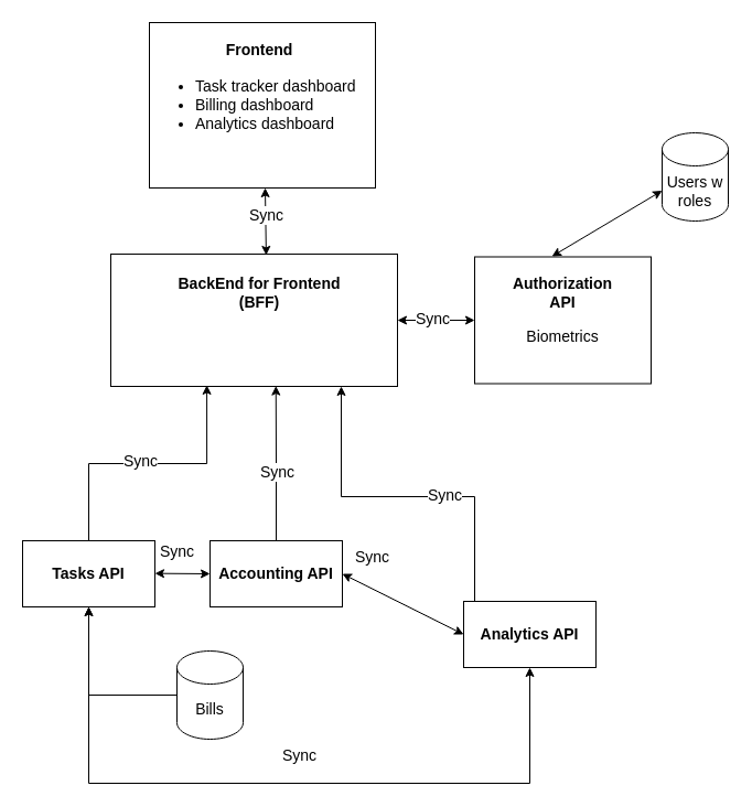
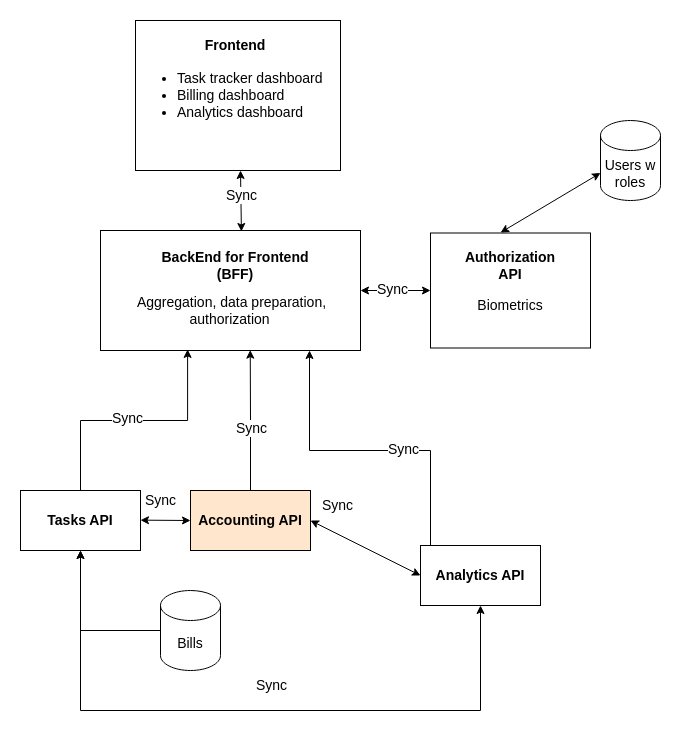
  <mxCell id="0" />
  <mxCell id="1" parent="0" />
  <mxCell id="2" value="" style="rounded=0;whiteSpace=wrap;html=1;" vertex="1" parent="1"><mxGeometry x="430" y="232.5" width="160" height="115" as="geometry" /></mxCell>
  <mxCell id="3" value="&lt;b&gt;&lt;font style=&quot;font-size: 14px&quot;&gt;Authorization API&lt;/font&gt;&lt;/b&gt;" style="text;html=1;strokeColor=none;fillColor=none;align=center;verticalAlign=middle;whiteSpace=wrap;rounded=0;" vertex="1" parent="1"><mxGeometry x="455" y="250" width="110" height="30" as="geometry" /></mxCell>
  <mxCell id="4" value="" style="rounded=0;whiteSpace=wrap;html=1;fontSize=14;" vertex="1" parent="1"><mxGeometry x="100" y="230" width="260" height="120" as="geometry" /></mxCell>
  <mxCell id="5" value="" style="endArrow=classic;startArrow=classic;html=1;rounded=0;fontSize=14;entryX=0;entryY=0.5;entryDx=0;entryDy=0;exitX=1;exitY=0.5;exitDx=0;exitDy=0;" edge="1" parent="1" source="4" target="2"><mxGeometry width="50" height="50" relative="1" as="geometry"><mxPoint x="400" y="400" as="sourcePoint" /><mxPoint x="450" y="350" as="targetPoint" /></mxGeometry></mxCell>
  <mxCell id="6" value="Sync" style="edgeLabel;html=1;align=center;verticalAlign=middle;resizable=0;points=[];fontSize=14;" vertex="1" connectable="0" parent="5"><mxGeometry x="-0.108" y="2" relative="1" as="geometry"><mxPoint as="offset" /></mxGeometry></mxCell>
  <mxCell id="7" value="&lt;b&gt;BackEnd for Frontend&lt;br&gt;(BFF)&lt;/b&gt;" style="text;html=1;strokeColor=none;fillColor=none;align=center;verticalAlign=middle;whiteSpace=wrap;rounded=0;fontSize=14;" vertex="1" parent="1"><mxGeometry x="160" y="240" width="150" height="50" as="geometry" /></mxCell>
  <mxCell id="8" value="" style="rounded=0;whiteSpace=wrap;html=1;fontSize=14;" vertex="1" parent="1"><mxGeometry x="135" y="20" width="205" height="150" as="geometry" /></mxCell>
  <mxCell id="9" value="&lt;b&gt;Frontend&lt;/b&gt;" style="text;html=1;strokeColor=none;fillColor=none;align=center;verticalAlign=middle;whiteSpace=wrap;rounded=0;fontSize=14;" vertex="1" parent="1"><mxGeometry x="205" y="30" width="60" height="30" as="geometry" /></mxCell>
  <mxCell id="10" value="" style="endArrow=classic;startArrow=classic;html=1;rounded=0;fontSize=14;exitX=0.542;exitY=0.008;exitDx=0;exitDy=0;exitPerimeter=0;" edge="1" parent="1" source="4"><mxGeometry width="50" height="50" relative="1" as="geometry"><mxPoint x="40" y="240" as="sourcePoint" /><mxPoint x="240" y="170" as="targetPoint" /></mxGeometry></mxCell>
  <mxCell id="11" value="Sync" style="edgeLabel;html=1;align=center;verticalAlign=middle;resizable=0;points=[];fontSize=14;" vertex="1" connectable="0" parent="10"><mxGeometry x="0.197" relative="1" as="geometry"><mxPoint as="offset" /></mxGeometry></mxCell>
  <mxCell id="12" value="&lt;ul&gt;&lt;li&gt;Task tracker dashboard&lt;/li&gt;&lt;li&gt;Billing dashboard&lt;/li&gt;&lt;li&gt;Analytics dashboard&lt;/li&gt;&lt;/ul&gt;" style="text;html=1;strokeColor=none;fillColor=none;align=left;verticalAlign=middle;whiteSpace=wrap;rounded=0;fontSize=14;" vertex="1" parent="1"><mxGeometry x="135" y="30" width="190" height="130" as="geometry" /></mxCell>
  <mxCell id="13" value="Biometrics" style="text;html=1;strokeColor=none;fillColor=none;align=center;verticalAlign=middle;whiteSpace=wrap;rounded=0;fontSize=14;" vertex="1" parent="1"><mxGeometry x="465" y="290" width="90" height="30" as="geometry" /></mxCell>
+ <mxCell id="14" value="Aggregation, data preparation, authorization&amp;nbsp;" style="text;html=1;strokeColor=none;fillColor=none;align=center;verticalAlign=middle;whiteSpace=wrap;rounded=0;fontSize=14;" vertex="1" parent="1"><mxGeometry x="113" y="290" width="237" height="40" as="geometry" /></mxCell>
  <mxCell id="15" style="edgeStyle=orthogonalEdgeStyle;rounded=0;orthogonalLoop=1;jettySize=auto;html=1;entryX=0.335;entryY=0.991;entryDx=0;entryDy=0;entryPerimeter=0;fontSize=14;" edge="1" parent="1" source="17" target="4"><mxGeometry relative="1" as="geometry" /></mxCell>
  <mxCell id="16" value="Sync" style="edgeLabel;html=1;align=center;verticalAlign=middle;resizable=0;points=[];fontSize=14;" vertex="1" connectable="0" parent="15"><mxGeometry x="-0.068" y="3" relative="1" as="geometry"><mxPoint as="offset" /></mxGeometry></mxCell>
  <mxCell id="17" value="&lt;b&gt;Tasks API&lt;/b&gt;" style="rounded=0;whiteSpace=wrap;html=1;fontSize=14;" vertex="1" parent="1"><mxGeometry x="20" y="490" width="120" height="60" as="geometry" /></mxCell>
  <mxCell id="18" style="edgeStyle=orthogonalEdgeStyle;rounded=0;orthogonalLoop=1;jettySize=auto;html=1;entryX=0.576;entryY=0.997;entryDx=0;entryDy=0;entryPerimeter=0;fontSize=14;" edge="1" parent="1" source="20" target="4"><mxGeometry relative="1" as="geometry" /></mxCell>
  <mxCell id="19" value="Sync" style="edgeLabel;html=1;align=center;verticalAlign=middle;resizable=0;points=[];fontSize=14;" vertex="1" connectable="0" parent="18"><mxGeometry x="-0.092" relative="1" as="geometry"><mxPoint y="1" as="offset" /></mxGeometry></mxCell>
- <mxCell id="20" value="&lt;b&gt;Accounting API&lt;/b&gt;" style="rounded=0;whiteSpace=wrap;html=1;fontSize=14;" vertex="1" parent="1"><mxGeometry x="190" y="490" width="120" height="60" as="geometry" /></mxCell>
+ <mxCell id="20" value="&lt;b&gt;Accounting API&lt;/b&gt;" style="rounded=0;whiteSpace=wrap;html=1;fontSize=14;fillColor=#ffe6cc;" vertex="1" parent="1"><mxGeometry x="190" y="490" width="120" height="60" as="geometry" /></mxCell>
  <mxCell id="21" style="edgeStyle=orthogonalEdgeStyle;rounded=0;orthogonalLoop=1;jettySize=auto;html=1;fontSize=14;" edge="1" parent="1" source="23"><mxGeometry relative="1" as="geometry"><mxPoint x="309" y="350" as="targetPoint" /><Array as="points"><mxPoint x="430" y="450" /><mxPoint x="309" y="450" /></Array></mxGeometry></mxCell>
  <mxCell id="22" value="Sync" style="edgeLabel;html=1;align=center;verticalAlign=middle;resizable=0;points=[];fontSize=14;" vertex="1" connectable="0" parent="21"><mxGeometry x="-0.22" y="-2" relative="1" as="geometry"><mxPoint as="offset" /></mxGeometry></mxCell>
  <mxCell id="23" value="&lt;b&gt;Analytics API&lt;/b&gt;" style="rounded=0;whiteSpace=wrap;html=1;fontSize=14;" vertex="1" parent="1"><mxGeometry x="420" y="545" width="120" height="60" as="geometry" /></mxCell>
  <mxCell id="24" value="Users w roles" style="shape=cylinder3;whiteSpace=wrap;html=1;boundedLbl=1;backgroundOutline=1;size=15;fontSize=14;" vertex="1" parent="1"><mxGeometry x="600" y="120" width="60" height="80" as="geometry" /></mxCell>
  <mxCell id="25" value="" style="endArrow=classic;startArrow=classic;html=1;rounded=0;fontSize=14;entryX=0;entryY=0;entryDx=0;entryDy=52.5;entryPerimeter=0;exitX=0.438;exitY=-0.004;exitDx=0;exitDy=0;exitPerimeter=0;" edge="1" parent="1" source="2" target="24"><mxGeometry width="50" height="50" relative="1" as="geometry"><mxPoint x="530" y="230" as="sourcePoint" /><mxPoint x="80" y="350" as="targetPoint" /></mxGeometry></mxCell>
  <mxCell id="26" value="" style="endArrow=classic;startArrow=classic;html=1;rounded=0;fontSize=14;entryX=0;entryY=0.5;entryDx=0;entryDy=0;exitX=1;exitY=0.5;exitDx=0;exitDy=0;" edge="1" parent="1" source="20" target="23"><mxGeometry width="50" height="50" relative="1" as="geometry"><mxPoint x="310" y="540" as="sourcePoint" /><mxPoint x="360" y="490" as="targetPoint" /></mxGeometry></mxCell>
  <mxCell id="27" value="" style="endArrow=classic;startArrow=classic;html=1;rounded=0;fontSize=14;exitX=1;exitY=0.5;exitDx=0;exitDy=0;" edge="1" parent="1"><mxGeometry width="50" height="50" relative="1" as="geometry"><mxPoint x="140" y="519.66" as="sourcePoint" /><mxPoint x="190" y="520" as="targetPoint" /></mxGeometry></mxCell>
  <mxCell id="28" value="Sync" style="edgeLabel;html=1;align=center;verticalAlign=middle;resizable=0;points=[];fontSize=14;" vertex="1" connectable="0" parent="27"><mxGeometry x="-0.166" relative="1" as="geometry"><mxPoint x="-1" y="-20" as="offset" /></mxGeometry></mxCell>
  <mxCell id="29" value="" style="endArrow=classic;startArrow=classic;html=1;rounded=0;fontSize=14;entryX=0.5;entryY=1;entryDx=0;entryDy=0;exitX=0.5;exitY=1;exitDx=0;exitDy=0;" edge="1" parent="1" source="17" target="23"><mxGeometry width="50" height="50" relative="1" as="geometry"><mxPoint x="207.5" y="580" as="sourcePoint" /><mxPoint x="267.5" y="580" as="targetPoint" /><Array as="points"><mxPoint x="80" y="710" /><mxPoint x="480" y="710" /></Array></mxGeometry></mxCell>
  <mxCell id="30" value="&lt;span style=&quot;color: rgb(0, 0, 0); font-family: helvetica; font-size: 14px; font-style: normal; font-weight: normal; letter-spacing: normal; text-align: center; text-indent: 0px; text-transform: none; word-spacing: 0px; background-color: rgb(255, 255, 255); text-decoration: none; display: inline; float: none;&quot;&gt;Sync&lt;/span&gt;" style="text;whiteSpace=wrap;html=1;fontSize=14;" vertex="1" parent="1"><mxGeometry x="320" y="490" width="40" height="30" as="geometry" /></mxCell>
  <mxCell id="31" value="&lt;span style=&quot;color: rgb(0, 0, 0); font-family: helvetica; font-size: 14px; font-style: normal; font-weight: normal; letter-spacing: normal; text-align: center; text-indent: 0px; text-transform: none; word-spacing: 0px; background-color: rgb(255, 255, 255); text-decoration: none; display: inline; float: none;&quot;&gt;Sync&lt;/span&gt;" style="text;whiteSpace=wrap;html=1;fontSize=14;" vertex="1" parent="1"><mxGeometry x="254" y="670" width="40" height="30" as="geometry" /></mxCell>
  <mxCell id="32" style="edgeStyle=orthogonalEdgeStyle;rounded=0;orthogonalLoop=1;jettySize=auto;html=1;fontSize=14;" edge="1" parent="1" source="33" target="17"><mxGeometry relative="1" as="geometry" /></mxCell>
  <mxCell id="33" value="Bills" style="shape=cylinder3;whiteSpace=wrap;html=1;boundedLbl=1;backgroundOutline=1;size=15;fontSize=14;" vertex="1" parent="1"><mxGeometry x="160" y="590" width="60" height="80" as="geometry" /></mxCell>
